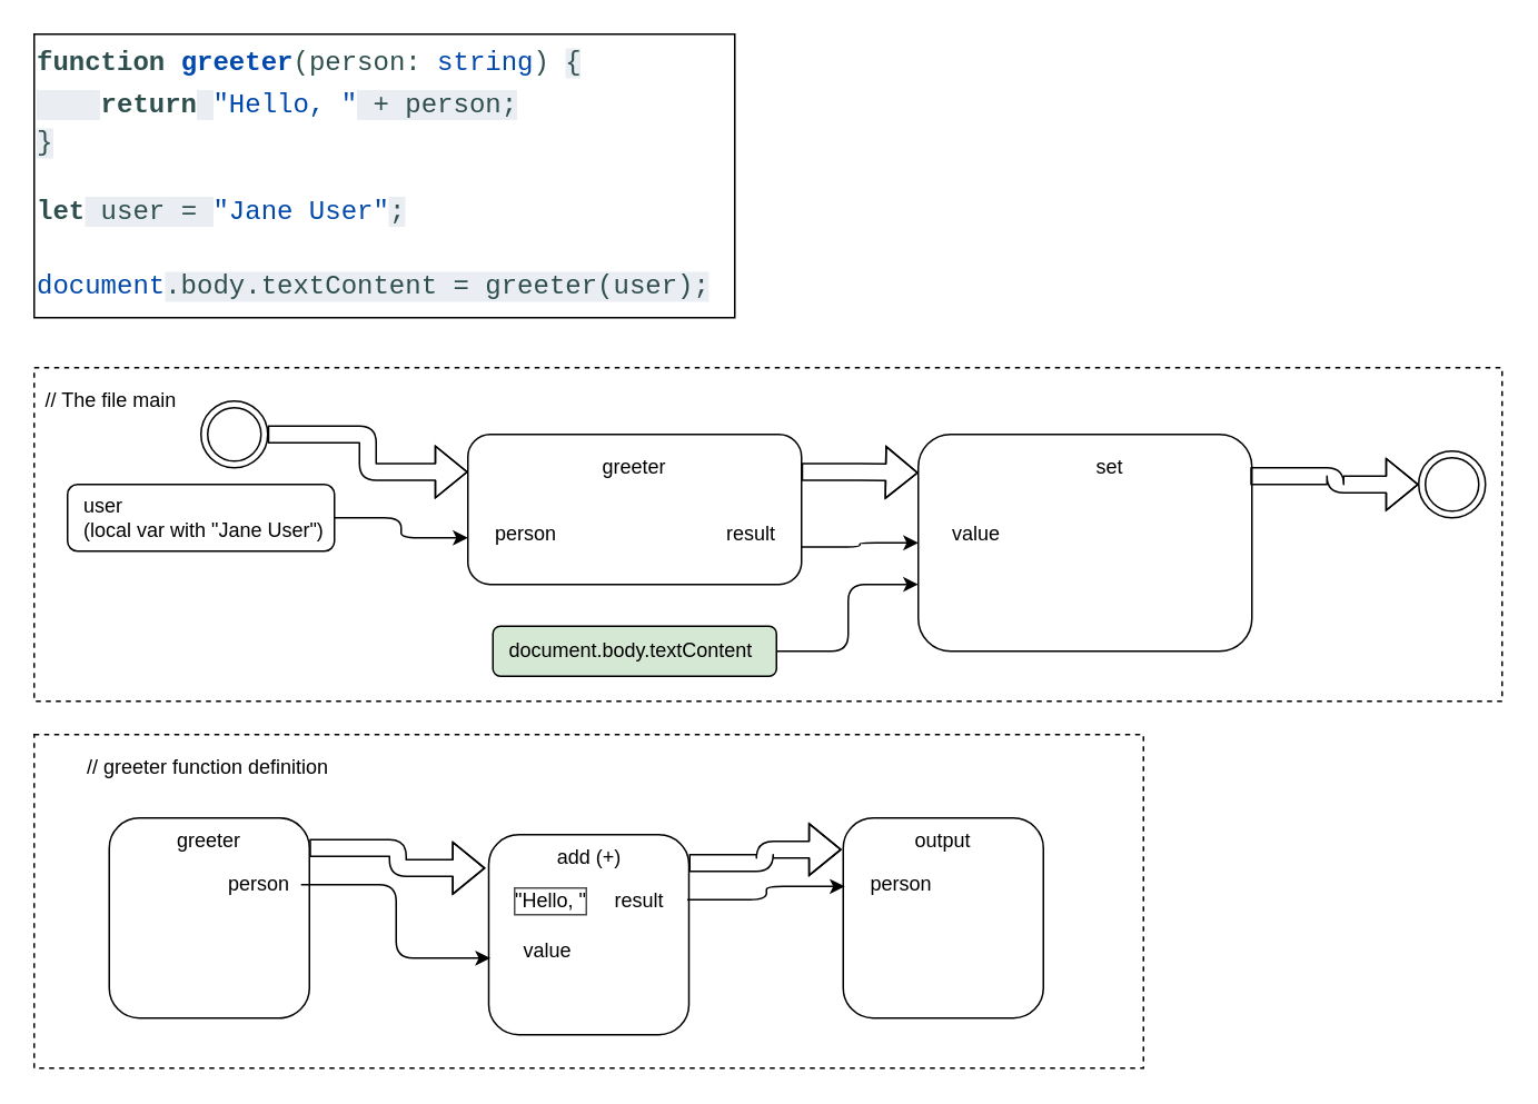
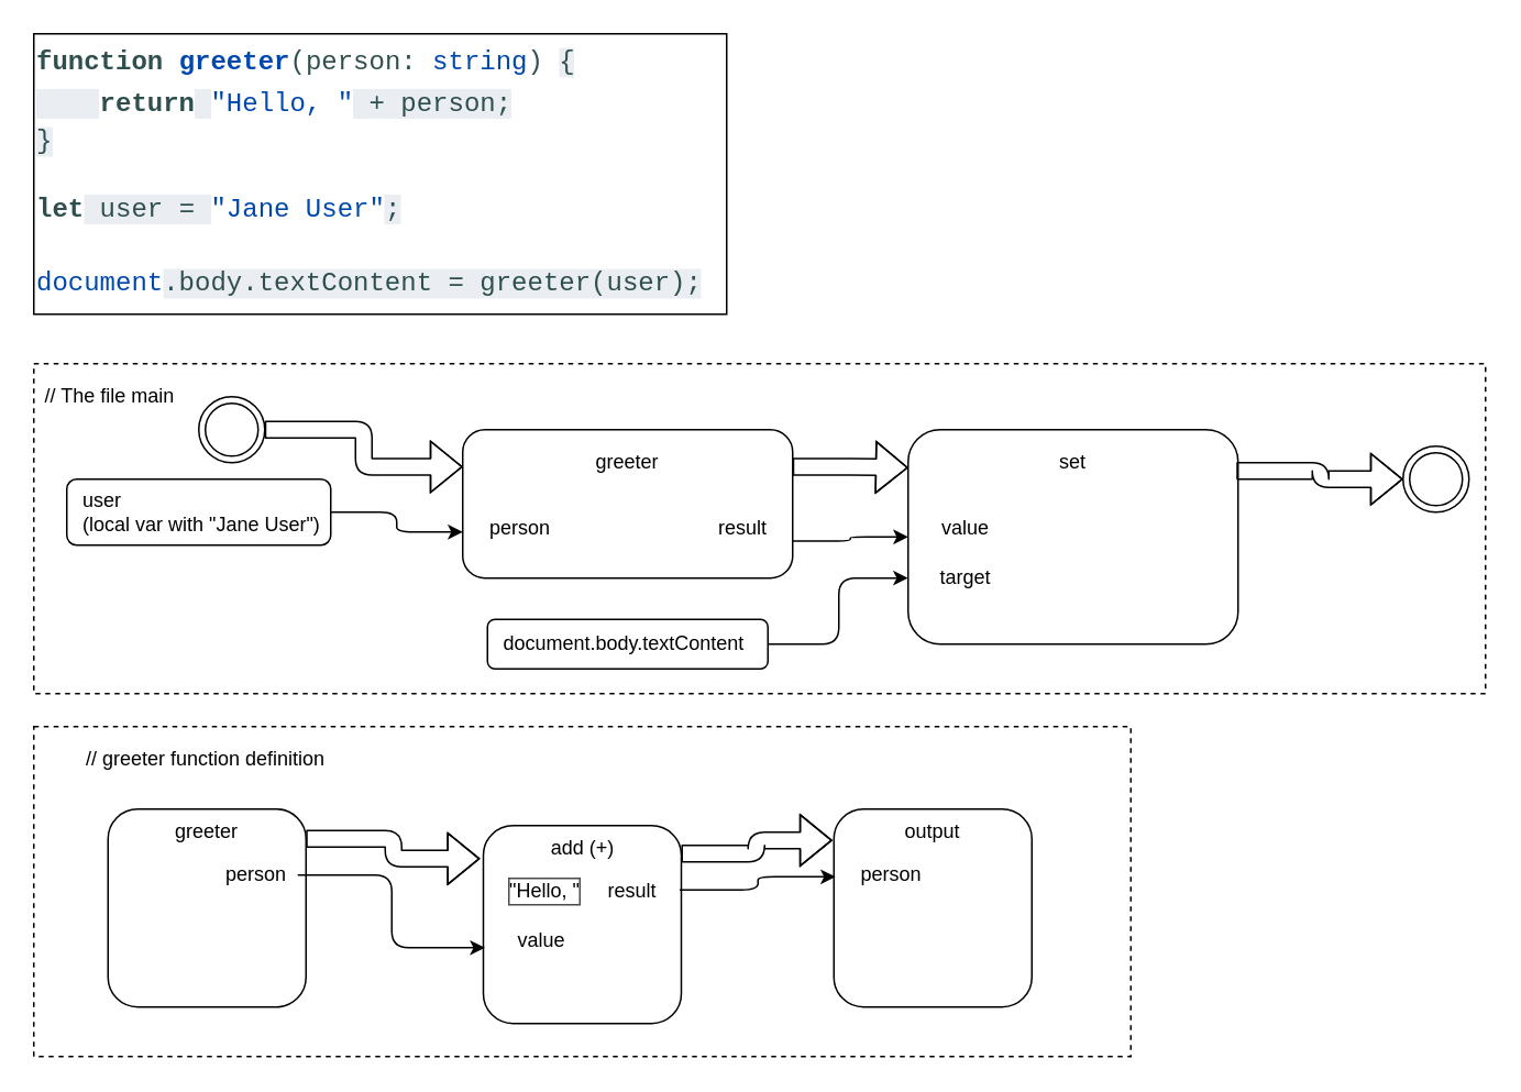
  <mxCell id="0" />
  <mxCell id="1" parent="0" />
  <mxCell id="2" value="" style="rounded=0;whiteSpace=wrap;html=1;align=left;dashed=1;" vertex="1" parent="1"><mxGeometry x="20" y="440" width="665" height="200" as="geometry" /></mxCell>
  <mxCell id="3" value="" style="rounded=0;whiteSpace=wrap;html=1;align=left;dashed=1;" vertex="1" parent="1"><mxGeometry x="20" y="220" width="880" height="200" as="geometry" /></mxCell>
  <mxCell id="4" value="&lt;span class=&quot;hljs-function&quot; style=&quot;box-sizing: border-box ; font-size: 16px ; line-height: 1.6em ; color: rgb(47 , 79 , 79) ; font-family: &amp;quot;menlo&amp;quot; , &amp;quot;monaco&amp;quot; , &amp;quot;courier new&amp;quot; , monospace ; white-space: pre-wrap&quot;&gt;&lt;span class=&quot;hljs-keyword&quot; style=&quot;box-sizing: border-box ; font-size: 1em ; line-height: 1.6em ; font-weight: bold&quot;&gt;function&lt;/span&gt; &lt;span class=&quot;hljs-title&quot; style=&quot;box-sizing: border-box ; font-size: 1em ; line-height: 1.6em ; font-weight: bold ; color: rgb(0 , 72 , 171)&quot;&gt;greeter&lt;/span&gt;(&lt;span class=&quot;hljs-params&quot; style=&quot;box-sizing: border-box ; font-size: 1em ; line-height: 1.6em&quot;&gt;person: &lt;span class=&quot;hljs-built_in&quot; style=&quot;box-sizing: border-box ; font-size: 1em ; line-height: 1.6em ; color: rgb(0 , 72 , 171)&quot;&gt;string&lt;/span&gt;&lt;/span&gt;) &lt;/span&gt;&lt;span style=&quot;color: rgb(47 , 79 , 79) ; font-family: &amp;quot;menlo&amp;quot; , &amp;quot;monaco&amp;quot; , &amp;quot;courier new&amp;quot; , monospace ; font-size: 16px ; white-space: pre-wrap ; background-color: rgb(234 , 238 , 243)&quot;&gt;{&lt;br&gt;    &lt;/span&gt;&lt;span class=&quot;hljs-keyword&quot; style=&quot;box-sizing: border-box ; font-size: 16px ; line-height: 1.6em ; font-weight: bold ; color: rgb(47 , 79 , 79) ; font-family: &amp;quot;menlo&amp;quot; , &amp;quot;monaco&amp;quot; , &amp;quot;courier new&amp;quot; , monospace ; white-space: pre-wrap&quot;&gt;return&lt;/span&gt;&lt;span style=&quot;color: rgb(47 , 79 , 79) ; font-family: &amp;quot;menlo&amp;quot; , &amp;quot;monaco&amp;quot; , &amp;quot;courier new&amp;quot; , monospace ; font-size: 16px ; white-space: pre-wrap ; background-color: rgb(234 , 238 , 243)&quot;&gt; &lt;/span&gt;&lt;span class=&quot;hljs-string&quot; style=&quot;box-sizing: border-box ; font-size: 16px ; line-height: 1.6em ; color: rgb(0 , 72 , 171) ; font-family: &amp;quot;menlo&amp;quot; , &amp;quot;monaco&amp;quot; , &amp;quot;courier new&amp;quot; , monospace ; white-space: pre-wrap&quot;&gt;&quot;Hello, &quot;&lt;/span&gt;&lt;span style=&quot;color: rgb(47 , 79 , 79) ; font-family: &amp;quot;menlo&amp;quot; , &amp;quot;monaco&amp;quot; , &amp;quot;courier new&amp;quot; , monospace ; font-size: 16px ; white-space: pre-wrap ; background-color: rgb(234 , 238 , 243)&quot;&gt; + person;&lt;br&gt;}&lt;br&gt;&lt;br&gt;&lt;/span&gt;&lt;span class=&quot;hljs-keyword&quot; style=&quot;box-sizing: border-box ; font-size: 16px ; line-height: 1.6em ; font-weight: bold ; color: rgb(47 , 79 , 79) ; font-family: &amp;quot;menlo&amp;quot; , &amp;quot;monaco&amp;quot; , &amp;quot;courier new&amp;quot; , monospace ; white-space: pre-wrap&quot;&gt;let&lt;/span&gt;&lt;span style=&quot;color: rgb(47 , 79 , 79) ; font-family: &amp;quot;menlo&amp;quot; , &amp;quot;monaco&amp;quot; , &amp;quot;courier new&amp;quot; , monospace ; font-size: 16px ; white-space: pre-wrap ; background-color: rgb(234 , 238 , 243)&quot;&gt; user = &lt;/span&gt;&lt;span class=&quot;hljs-string&quot; style=&quot;box-sizing: border-box ; font-size: 16px ; line-height: 1.6em ; color: rgb(0 , 72 , 171) ; font-family: &amp;quot;menlo&amp;quot; , &amp;quot;monaco&amp;quot; , &amp;quot;courier new&amp;quot; , monospace ; white-space: pre-wrap&quot;&gt;&quot;Jane User&quot;&lt;/span&gt;&lt;span style=&quot;color: rgb(47 , 79 , 79) ; font-family: &amp;quot;menlo&amp;quot; , &amp;quot;monaco&amp;quot; , &amp;quot;courier new&amp;quot; , monospace ; font-size: 16px ; white-space: pre-wrap ; background-color: rgb(234 , 238 , 243)&quot;&gt;;&lt;br&gt;&lt;br&gt;&lt;/span&gt;&lt;span class=&quot;hljs-built_in&quot; style=&quot;box-sizing: border-box ; font-size: 16px ; line-height: 1.6em ; color: rgb(0 , 72 , 171) ; font-family: &amp;quot;menlo&amp;quot; , &amp;quot;monaco&amp;quot; , &amp;quot;courier new&amp;quot; , monospace ; white-space: pre-wrap&quot;&gt;document&lt;/span&gt;&lt;span style=&quot;color: rgb(47 , 79 , 79) ; font-family: &amp;quot;menlo&amp;quot; , &amp;quot;monaco&amp;quot; , &amp;quot;courier new&amp;quot; , monospace ; font-size: 16px ; white-space: pre-wrap ; background-color: rgb(234 , 238 , 243)&quot;&gt;.body.textContent = greeter(user);&lt;/span&gt;" style="rounded=0;whiteSpace=wrap;html=1;align=left;" vertex="1" parent="1"><mxGeometry x="20" y="20" width="420" height="170" as="geometry" /></mxCell>
  <mxCell id="5" value="" style="rounded=1;whiteSpace=wrap;html=1;align=left;" vertex="1" parent="1"><mxGeometry x="280" y="260" width="200" height="90" as="geometry" /></mxCell>
  <mxCell id="6" value="greeter" style="text;html=1;strokeColor=none;fillColor=none;align=center;verticalAlign=middle;whiteSpace=wrap;rounded=0;" vertex="1" parent="1"><mxGeometry x="360" y="270" width="40" height="20" as="geometry" /></mxCell>
  <mxCell id="7" value="person" style="text;html=1;strokeColor=none;fillColor=none;align=center;verticalAlign=middle;whiteSpace=wrap;rounded=0;" vertex="1" parent="1"><mxGeometry x="290" y="310" width="50" height="20" as="geometry" /></mxCell>
  <mxCell id="8" value="result" style="text;html=1;strokeColor=none;fillColor=none;align=center;verticalAlign=middle;whiteSpace=wrap;rounded=0;" vertex="1" parent="1"><mxGeometry x="430" y="310" width="40" height="20" as="geometry" /></mxCell>
  <mxCell id="9" value="user&lt;br&gt;(local var with &quot;Jane User&quot;)" style="rounded=1;whiteSpace=wrap;html=1;align=left;spacingLeft=8;" vertex="1" parent="1"><mxGeometry x="40" y="290" width="160" height="40" as="geometry" /></mxCell>
  <mxCell id="10" value="" style="edgeStyle=elbowEdgeStyle;elbow=horizontal;endArrow=classic;html=1;entryX=0;entryY=0.689;entryDx=0;entryDy=0;entryPerimeter=0;exitX=1;exitY=0.5;exitDx=0;exitDy=0;" edge="1" parent="1" source="9" target="5"><mxGeometry width="50" height="50" relative="1" as="geometry"><mxPoint x="150" y="380" as="sourcePoint" /><mxPoint x="200" y="330" as="targetPoint" /></mxGeometry></mxCell>
  <mxCell id="11" value="" style="rounded=1;whiteSpace=wrap;html=1;align=left;" vertex="1" parent="1"><mxGeometry x="550" y="260" width="200" height="130" as="geometry" /></mxCell>
- <mxCell id="12" value="set" style="text;html=1;strokeColor=none;fillColor=none;align=center;verticalAlign=middle;whiteSpace=wrap;rounded=0;" vertex="1" parent="1"><mxGeometry x="645" y="270" width="40" height="20" as="geometry" /></mxCell>
+ <mxCell id="12" value="set" style="text;html=1;strokeColor=none;fillColor=none;align=center;verticalAlign=middle;whiteSpace=wrap;rounded=0;" vertex="1" parent="1"><mxGeometry x="630" y="270" width="40" height="20" as="geometry" /></mxCell>
  <mxCell id="13" value="" style="edgeStyle=elbowEdgeStyle;elbow=horizontal;endArrow=classic;html=1;entryX=0;entryY=0.177;entryDx=0;entryDy=0;exitX=1;exitY=0.25;exitDx=0;exitDy=0;shape=flexArrow;startSize=6;endSize=6;strokeWidth=1;entryPerimeter=0;" edge="1" parent="1" source="5" target="11"><mxGeometry width="50" height="50" relative="1" as="geometry"><mxPoint x="70" y="305" as="sourcePoint" /><mxPoint x="290" y="332" as="targetPoint" /></mxGeometry></mxCell>
- <mxCell id="14" value="document.body.textContent" style="rounded=1;whiteSpace=wrap;html=1;align=left;spacingLeft=8;fillColor=#d5e8d4;" vertex="1" parent="1"><mxGeometry x="295" y="375" width="170" height="30" as="geometry" /></mxCell>
+ <mxCell id="14" value="document.body.textContent" style="rounded=1;whiteSpace=wrap;html=1;align=left;spacingLeft=8;" vertex="1" parent="1"><mxGeometry x="295" y="375" width="170" height="30" as="geometry" /></mxCell>
  <mxCell id="15" value="" style="edgeStyle=elbowEdgeStyle;elbow=horizontal;endArrow=classic;html=1;entryX=0;entryY=0.692;entryDx=0;entryDy=0;exitX=1;exitY=0.5;exitDx=0;exitDy=0;entryPerimeter=0;" edge="1" parent="1" source="14" target="11"><mxGeometry width="50" height="50" relative="1" as="geometry"><mxPoint x="380" y="415" as="sourcePoint" /><mxPoint x="500" y="432" as="targetPoint" /></mxGeometry></mxCell>
  <mxCell id="16" value="value" style="text;html=1;strokeColor=none;fillColor=none;align=center;verticalAlign=middle;whiteSpace=wrap;rounded=0;" vertex="1" parent="1"><mxGeometry x="560" y="310" width="50" height="20" as="geometry" /></mxCell>
+ <mxCell id="17" value="target" style="text;html=1;strokeColor=none;fillColor=none;align=center;verticalAlign=middle;whiteSpace=wrap;rounded=0;" vertex="1" parent="1"><mxGeometry x="560" y="340" width="50" height="20" as="geometry" /></mxCell>
  <mxCell id="18" value="" style="edgeStyle=elbowEdgeStyle;elbow=horizontal;endArrow=classic;html=1;entryX=0;entryY=0.5;entryDx=0;entryDy=0;exitX=1;exitY=0.75;exitDx=0;exitDy=0;" edge="1" parent="1" source="5" target="11"><mxGeometry width="50" height="50" relative="1" as="geometry"><mxPoint x="475" y="400" as="sourcePoint" /><mxPoint x="560" y="360" as="targetPoint" /></mxGeometry></mxCell>
  <mxCell id="19" value="" style="ellipse;shape=doubleEllipse;whiteSpace=wrap;html=1;aspect=fixed;align=left;" vertex="1" parent="1"><mxGeometry x="120" y="240" width="40" height="40" as="geometry" /></mxCell>
  <mxCell id="20" value="" style="edgeStyle=elbowEdgeStyle;elbow=horizontal;endArrow=classic;html=1;entryX=0;entryY=0.25;entryDx=0;entryDy=0;exitX=1;exitY=0.5;exitDx=0;exitDy=0;shape=flexArrow;startSize=6;endSize=6;strokeWidth=1;" edge="1" parent="1" source="19" target="5"><mxGeometry width="50" height="50" relative="1" as="geometry"><mxPoint x="170" y="259" as="sourcePoint" /><mxPoint x="240" y="259" as="targetPoint" /></mxGeometry></mxCell>
  <mxCell id="21" value="" style="ellipse;shape=doubleEllipse;whiteSpace=wrap;html=1;aspect=fixed;align=left;" vertex="1" parent="1"><mxGeometry x="850" y="270" width="40" height="40" as="geometry" /></mxCell>
  <mxCell id="22" value="" style="edgeStyle=elbowEdgeStyle;elbow=horizontal;endArrow=classic;html=1;shape=flexArrow;startSize=6;endSize=6;strokeWidth=1;entryX=0;entryY=0.5;entryDx=0;entryDy=0;exitX=0.995;exitY=0.192;exitDx=0;exitDy=0;exitPerimeter=0;" edge="1" parent="1" source="11" target="21"><mxGeometry width="50" height="50" relative="1" as="geometry"><mxPoint x="780" y="310" as="sourcePoint" /><mxPoint x="820" y="310" as="targetPoint" /></mxGeometry></mxCell>
  <mxCell id="23" value="greeter" style="rounded=1;whiteSpace=wrap;html=1;align=center;verticalAlign=top;" vertex="1" parent="1"><mxGeometry x="65" y="490" width="120" height="120" as="geometry" /></mxCell>
  <mxCell id="24" value="person" style="text;html=1;strokeColor=none;fillColor=none;align=center;verticalAlign=middle;whiteSpace=wrap;rounded=0;" vertex="1" parent="1"><mxGeometry x="130" y="520" width="50" height="20" as="geometry" /></mxCell>
  <mxCell id="25" value="output" style="rounded=1;whiteSpace=wrap;html=1;align=center;verticalAlign=top;" vertex="1" parent="1"><mxGeometry x="505" y="490" width="120" height="120" as="geometry" /></mxCell>
  <mxCell id="26" value="person" style="text;html=1;strokeColor=none;fillColor=none;align=center;verticalAlign=middle;whiteSpace=wrap;rounded=0;" vertex="1" parent="1"><mxGeometry x="515" y="520" width="50" height="20" as="geometry" /></mxCell>
  <mxCell id="27" value="add (+)" style="rounded=1;whiteSpace=wrap;html=1;align=center;verticalAlign=top;" vertex="1" parent="1"><mxGeometry x="292.5" y="500" width="120" height="120" as="geometry" /></mxCell>
  <mxCell id="28" value="&quot;Hello, &quot;" style="text;html=1;strokeColor=none;fillColor=none;align=center;verticalAlign=middle;whiteSpace=wrap;rounded=0;labelBorderColor=#4D4D4D;spacing=2;spacingTop=0;" vertex="1" parent="1"><mxGeometry x="285" y="520" width="90" height="40" as="geometry" /></mxCell>
  <mxCell id="29" value="value" style="text;html=1;strokeColor=none;fillColor=none;align=center;verticalAlign=middle;whiteSpace=wrap;rounded=0;" vertex="1" parent="1"><mxGeometry x="302.5" y="560" width="50" height="20" as="geometry" /></mxCell>
  <mxCell id="30" value="" style="edgeStyle=elbowEdgeStyle;elbow=horizontal;endArrow=classic;html=1;entryX=0.008;entryY=0.617;entryDx=0;entryDy=0;entryPerimeter=0;exitX=1;exitY=0.5;exitDx=0;exitDy=0;" edge="1" parent="1" source="24" target="27"><mxGeometry width="50" height="50" relative="1" as="geometry"><mxPoint x="165" y="561.5" as="sourcePoint" /><mxPoint x="285" y="578.5" as="targetPoint" /></mxGeometry></mxCell>
  <mxCell id="31" value="result" style="text;html=1;strokeColor=none;fillColor=none;align=center;verticalAlign=middle;whiteSpace=wrap;rounded=0;" vertex="1" parent="1"><mxGeometry x="362.5" y="530" width="40" height="20" as="geometry" /></mxCell>
  <mxCell id="32" value="" style="edgeStyle=elbowEdgeStyle;elbow=horizontal;endArrow=classic;html=1;entryX=0.008;entryY=0.342;entryDx=0;entryDy=0;entryPerimeter=0;exitX=0.992;exitY=0.325;exitDx=0;exitDy=0;exitPerimeter=0;" edge="1" parent="1" source="27" target="25"><mxGeometry width="50" height="50" relative="1" as="geometry"><mxPoint x="190" y="540" as="sourcePoint" /><mxPoint x="286" y="574" as="targetPoint" /></mxGeometry></mxCell>
  <mxCell id="33" value="" style="edgeStyle=elbowEdgeStyle;elbow=horizontal;endArrow=classic;html=1;entryX=-0.017;entryY=0.167;entryDx=0;entryDy=0;exitX=1;exitY=0.15;exitDx=0;exitDy=0;shape=flexArrow;startSize=6;endSize=6;strokeWidth=1;entryPerimeter=0;exitPerimeter=0;" edge="1" parent="1" source="23" target="27"><mxGeometry width="50" height="50" relative="1" as="geometry"><mxPoint x="205" y="480" as="sourcePoint" /><mxPoint x="275" y="480" as="targetPoint" /></mxGeometry></mxCell>
  <mxCell id="34" value="" style="edgeStyle=elbowEdgeStyle;elbow=horizontal;endArrow=classic;html=1;entryX=-0.008;entryY=0.158;entryDx=0;entryDy=0;exitX=1;exitY=0.142;exitDx=0;exitDy=0;shape=flexArrow;startSize=6;endSize=6;strokeWidth=1;entryPerimeter=0;exitPerimeter=0;" edge="1" parent="1" source="27" target="25"><mxGeometry width="50" height="50" relative="1" as="geometry"><mxPoint x="375" y="470" as="sourcePoint" /><mxPoint x="453" y="472" as="targetPoint" /></mxGeometry></mxCell>
  <mxCell id="35" value="// The file main" style="text;html=1;strokeColor=none;fillColor=none;align=left;verticalAlign=middle;whiteSpace=wrap;rounded=0;" vertex="1" parent="1"><mxGeometry x="25" y="230" width="105" height="20" as="geometry" /></mxCell>
  <mxCell id="36" value="// greeter function definition" style="text;html=1;strokeColor=none;fillColor=none;align=left;verticalAlign=middle;whiteSpace=wrap;rounded=0;" vertex="1" parent="1"><mxGeometry x="50" y="450" width="165" height="20" as="geometry" /></mxCell>
